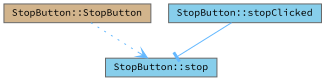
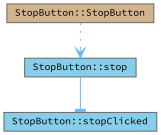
  digraph {
    fontname="Source Code Pro"
    rankdir=TB
    node [color=grey40 fillcolor=skyblue fontname="Source Code Pro" fontsize=10 shape=box style=filled]
    edge [color=steelblue1 fontname="Source Code Pro" fontsize=10 labelfontname=Helvetica labelfontsize=10]
    n1 [color=gray40 fillcolor=tan fontcolor=black height=0.2 label="StopButton::StopButton" width=0.4]
    n2 [height=0.2 label="StopButton::stop" width=0.4]
    n3 [height=0.2 label="StopButton::stopClicked" width=0.4]
    n1 -> n2 [arrowhead=vee style=dotted]
-   n3 -> n2 [arrowhead=tee style=solid]
+   n2 -> n3 [arrowhead=tee style=solid]
  }
